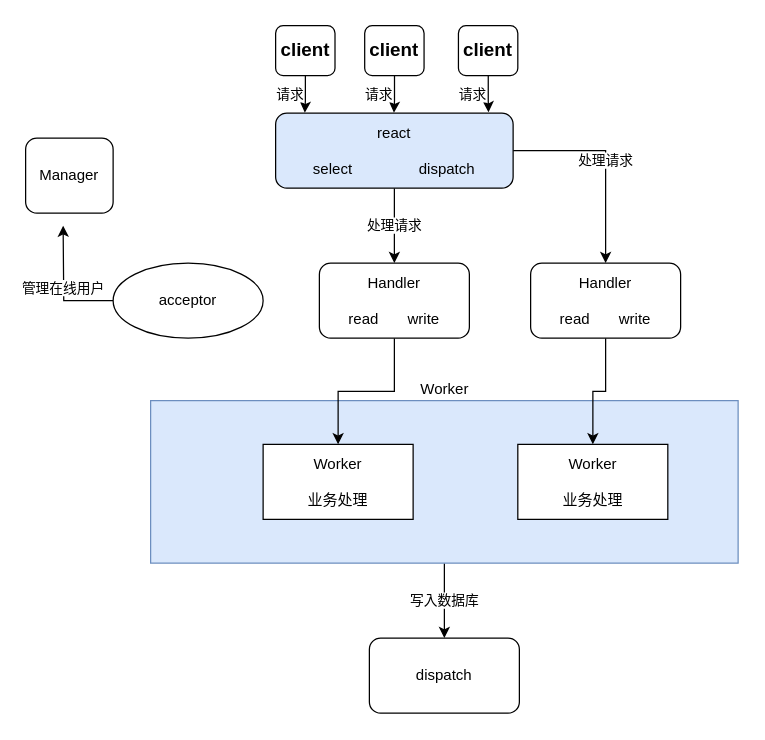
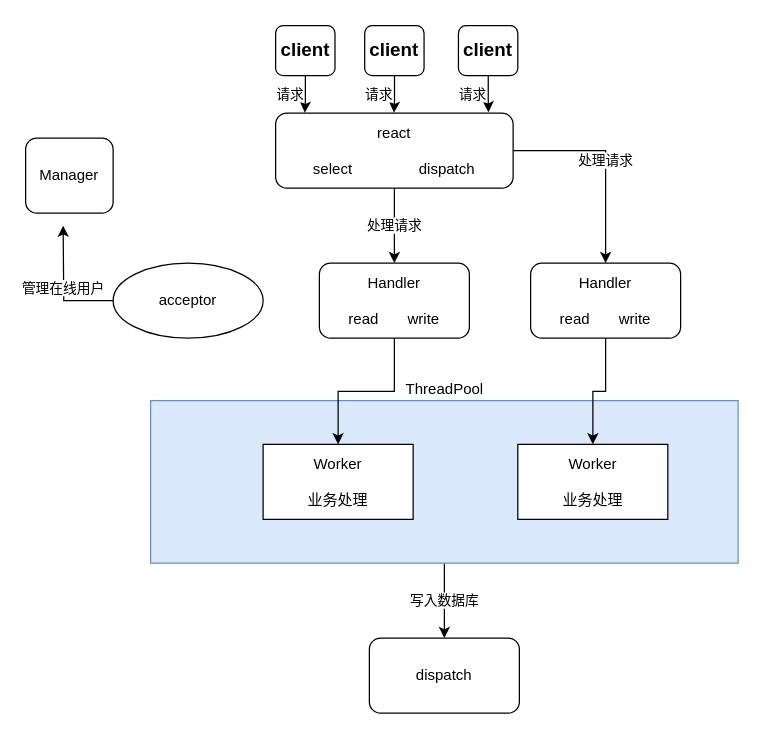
  <mxCell id="0" />
  <mxCell id="1" parent="0" />
  <mxCell id="2" value="&lt;div style=&quot;line-height: 150%;&quot;&gt;&lt;b&gt;&lt;font style=&quot;font-size: 15px; line-height: 150%;&quot;&gt;client&lt;/font&gt;&lt;/b&gt;&lt;div&gt;&lt;/div&gt;&lt;/div&gt;" style="rounded=1;whiteSpace=wrap;html=1;fontSize=12;glass=0;strokeWidth=1;shadow=0;" parent="1" vertex="1"><mxGeometry x="291.25" y="20" width="47.5" height="40" as="geometry" /></mxCell>
  <mxCell id="3" value="&lt;div style=&quot;line-height: 150%;&quot;&gt;&lt;b&gt;&lt;font style=&quot;font-size: 15px; line-height: 150%;&quot;&gt;client&lt;/font&gt;&lt;/b&gt;&lt;div&gt;&lt;/div&gt;&lt;/div&gt;" style="rounded=1;whiteSpace=wrap;html=1;fontSize=12;glass=0;strokeWidth=1;shadow=0;" parent="1" vertex="1"><mxGeometry x="220" y="20" width="47.5" height="40" as="geometry" /></mxCell>
  <mxCell id="4" value="请求" style="edgeStyle=orthogonalEdgeStyle;rounded=0;orthogonalLoop=1;jettySize=auto;html=1;entryX=0.145;entryY=-0.006;entryDx=0;entryDy=0;entryPerimeter=0;labelPosition=left;verticalLabelPosition=middle;align=right;verticalAlign=middle;" parent="1" source="3" edge="1"><mxGeometry relative="1" as="geometry"><mxPoint x="243.35" y="89.64" as="targetPoint" /></mxGeometry></mxCell>
  <mxCell id="5" value="请求" style="edgeStyle=orthogonalEdgeStyle;rounded=0;orthogonalLoop=1;jettySize=auto;html=1;entryX=0.455;entryY=-0.006;entryDx=0;entryDy=0;entryPerimeter=0;labelPosition=left;verticalLabelPosition=middle;align=right;verticalAlign=middle;" parent="1" source="2" edge="1"><mxGeometry relative="1" as="geometry"><mxPoint x="314.65" y="89.64" as="targetPoint" /></mxGeometry></mxCell>
  <mxCell id="6" value="&lt;div style=&quot;line-height: 150%;&quot;&gt;&lt;b&gt;&lt;font style=&quot;font-size: 15px; line-height: 150%;&quot;&gt;client&lt;/font&gt;&lt;/b&gt;&lt;div&gt;&lt;/div&gt;&lt;/div&gt;" style="rounded=1;whiteSpace=wrap;html=1;fontSize=12;glass=0;strokeWidth=1;shadow=0;" parent="1" vertex="1"><mxGeometry x="366.25" y="20" width="47.5" height="40" as="geometry" /></mxCell>
  <mxCell id="7" value="请求" style="edgeStyle=orthogonalEdgeStyle;rounded=0;orthogonalLoop=1;jettySize=auto;html=1;entryX=0.784;entryY=-0.011;entryDx=0;entryDy=0;entryPerimeter=0;labelPosition=left;verticalLabelPosition=middle;align=right;verticalAlign=middle;" parent="1" source="6" edge="1"><mxGeometry relative="1" as="geometry"><mxPoint x="390.32" y="89.34" as="targetPoint" /></mxGeometry></mxCell>
  <mxCell id="8" value="处理请求" style="edgeStyle=orthogonalEdgeStyle;rounded=0;orthogonalLoop=1;jettySize=auto;html=1;" parent="1" source="10" target="16" edge="1"><mxGeometry relative="1" as="geometry"><Array as="points"><mxPoint x="270" y="210" /><mxPoint x="270" y="210" /></Array></mxGeometry></mxCell>
  <mxCell id="9" value="处理请求" style="edgeStyle=orthogonalEdgeStyle;rounded=0;orthogonalLoop=1;jettySize=auto;html=1;" parent="1" source="10" target="18" edge="1"><mxGeometry relative="1" as="geometry" /></mxCell>
- <mxCell id="10" value="react&lt;div&gt;&lt;br&gt;&lt;/div&gt;&lt;div&gt;select&amp;nbsp; &amp;nbsp; &amp;nbsp; &amp;nbsp; &amp;nbsp; &amp;nbsp; &amp;nbsp; &amp;nbsp; dispatch&lt;/div&gt;" style="rounded=1;whiteSpace=wrap;html=1;fillColor=#dae8fc;" parent="1" vertex="1"><mxGeometry x="220" y="90" width="190" height="60" as="geometry" /></mxCell>
+ <mxCell id="10" value="react&lt;div&gt;&lt;br&gt;&lt;/div&gt;&lt;div&gt;select&amp;nbsp; &amp;nbsp; &amp;nbsp; &amp;nbsp; &amp;nbsp; &amp;nbsp; &amp;nbsp; &amp;nbsp; dispatch&lt;/div&gt;" style="rounded=1;whiteSpace=wrap;html=1;" parent="1" vertex="1"><mxGeometry x="220" y="90" width="190" height="60" as="geometry" /></mxCell>
  <mxCell id="11" value="写入数据库" style="edgeStyle=orthogonalEdgeStyle;rounded=0;orthogonalLoop=1;jettySize=auto;html=1;" parent="1" source="12" edge="1"><mxGeometry relative="1" as="geometry"><mxPoint x="355" y="510" as="targetPoint" /></mxGeometry></mxCell>
- <mxCell id="12" value="Worker" style="rounded=0;html=1;labelPosition=center;verticalLabelPosition=top;align=center;verticalAlign=bottom;labelBorderColor=none;textShadow=0;fillColor=#dae8fc;strokeColor=#6c8ebf;" parent="1" vertex="1"><mxGeometry x="120" y="320" width="470" height="130" as="geometry" /></mxCell>
+ <mxCell id="12" value="ThreadPool" style="rounded=0;html=1;labelPosition=center;verticalLabelPosition=top;align=center;verticalAlign=bottom;labelBorderColor=none;textShadow=0;fillColor=#dae8fc;strokeColor=#6c8ebf;" parent="1" vertex="1"><mxGeometry x="120" y="320" width="470" height="130" as="geometry" /></mxCell>
  <mxCell id="13" value="管理在线用户" style="edgeStyle=orthogonalEdgeStyle;rounded=0;orthogonalLoop=1;jettySize=auto;html=1;" parent="1" source="14" edge="1"><mxGeometry relative="1" as="geometry"><mxPoint x="50" y="180" as="targetPoint" /></mxGeometry></mxCell>
  <mxCell id="14" value="acceptor" style="ellipse;whiteSpace=wrap;html=1;" parent="1" vertex="1"><mxGeometry x="90" y="210" width="120" height="60" as="geometry" /></mxCell>
  <mxCell id="15" style="edgeStyle=orthogonalEdgeStyle;rounded=0;orthogonalLoop=1;jettySize=auto;html=1;entryX=0.5;entryY=0;entryDx=0;entryDy=0;" parent="1" source="16" target="19" edge="1"><mxGeometry relative="1" as="geometry" /></mxCell>
  <mxCell id="16" value="Handler&lt;div&gt;&lt;br&gt;&lt;div&gt;read&amp;nbsp; &amp;nbsp; &amp;nbsp; &amp;nbsp;write&lt;/div&gt;&lt;/div&gt;" style="rounded=1;whiteSpace=wrap;html=1;" parent="1" vertex="1"><mxGeometry x="255" y="210" width="120" height="60" as="geometry" /></mxCell>
  <mxCell id="17" style="edgeStyle=orthogonalEdgeStyle;rounded=0;orthogonalLoop=1;jettySize=auto;html=1;" parent="1" source="18" target="20" edge="1"><mxGeometry relative="1" as="geometry" /></mxCell>
  <mxCell id="18" value="Handler&lt;div&gt;&lt;br&gt;&lt;div&gt;read&amp;nbsp; &amp;nbsp; &amp;nbsp; &amp;nbsp;write&lt;/div&gt;&lt;/div&gt;" style="rounded=1;whiteSpace=wrap;html=1;" parent="1" vertex="1"><mxGeometry x="424" y="210" width="120" height="60" as="geometry" /></mxCell>
  <mxCell id="19" value="Worker&lt;div&gt;&lt;br&gt;&lt;/div&gt;&lt;div&gt;业务处理&lt;/div&gt;" style="rounded=0;whiteSpace=wrap;html=1;" parent="1" vertex="1"><mxGeometry x="210" y="355" width="120" height="60" as="geometry" /></mxCell>
  <mxCell id="20" value="Worker&lt;div&gt;&lt;br&gt;&lt;/div&gt;&lt;div&gt;业务处理&lt;/div&gt;" style="rounded=0;whiteSpace=wrap;html=1;" parent="1" vertex="1"><mxGeometry x="413.75" y="355" width="120" height="60" as="geometry" /></mxCell>
  <mxCell id="21" value="dispatch" style="rounded=1;whiteSpace=wrap;html=1;" parent="1" vertex="1"><mxGeometry x="295" y="510" width="120" height="60" as="geometry" /></mxCell>
  <mxCell id="22" value="Manager" style="rounded=1;whiteSpace=wrap;html=1;" parent="1" vertex="1"><mxGeometry x="20" y="110" width="70" height="60" as="geometry" /></mxCell>
